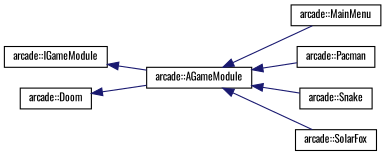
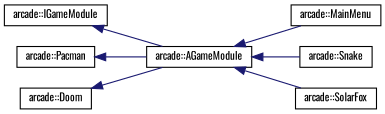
  digraph {
    fontname=Oswald
    rankdir=LR
    node [color=black fillcolor=white fontname=Oswald fontsize=10 shape=record style=filled]
    edge [color=midnightblue dir=back fontname=Oswald fontsize=10 labelfontname=Helvetica labelfontsize=10 style=solid]
    n1 [height=0.2 label="arcade::IGameModule" width=0.4]
    n2 [height=0.2 label="arcade::AGameModule" width=0.4]
    n3 [height=0.2 label="arcade::MainMenu" width=0.4]
    n4 [height=0.2 label="arcade::Pacman" width=0.4]
    n5 [height=0.2 label="arcade::Snake" width=0.4]
    n6 [height=0.2 label="arcade::SolarFox" width=0.4]
    n7 [height=0.2 label="arcade::Doom" width=0.4]
    n1 -> n2
    n2 -> n3
-   n2 -> n4
+   n4 -> n2
    n2 -> n5
    n2 -> n6
    n7 -> n2
  }
